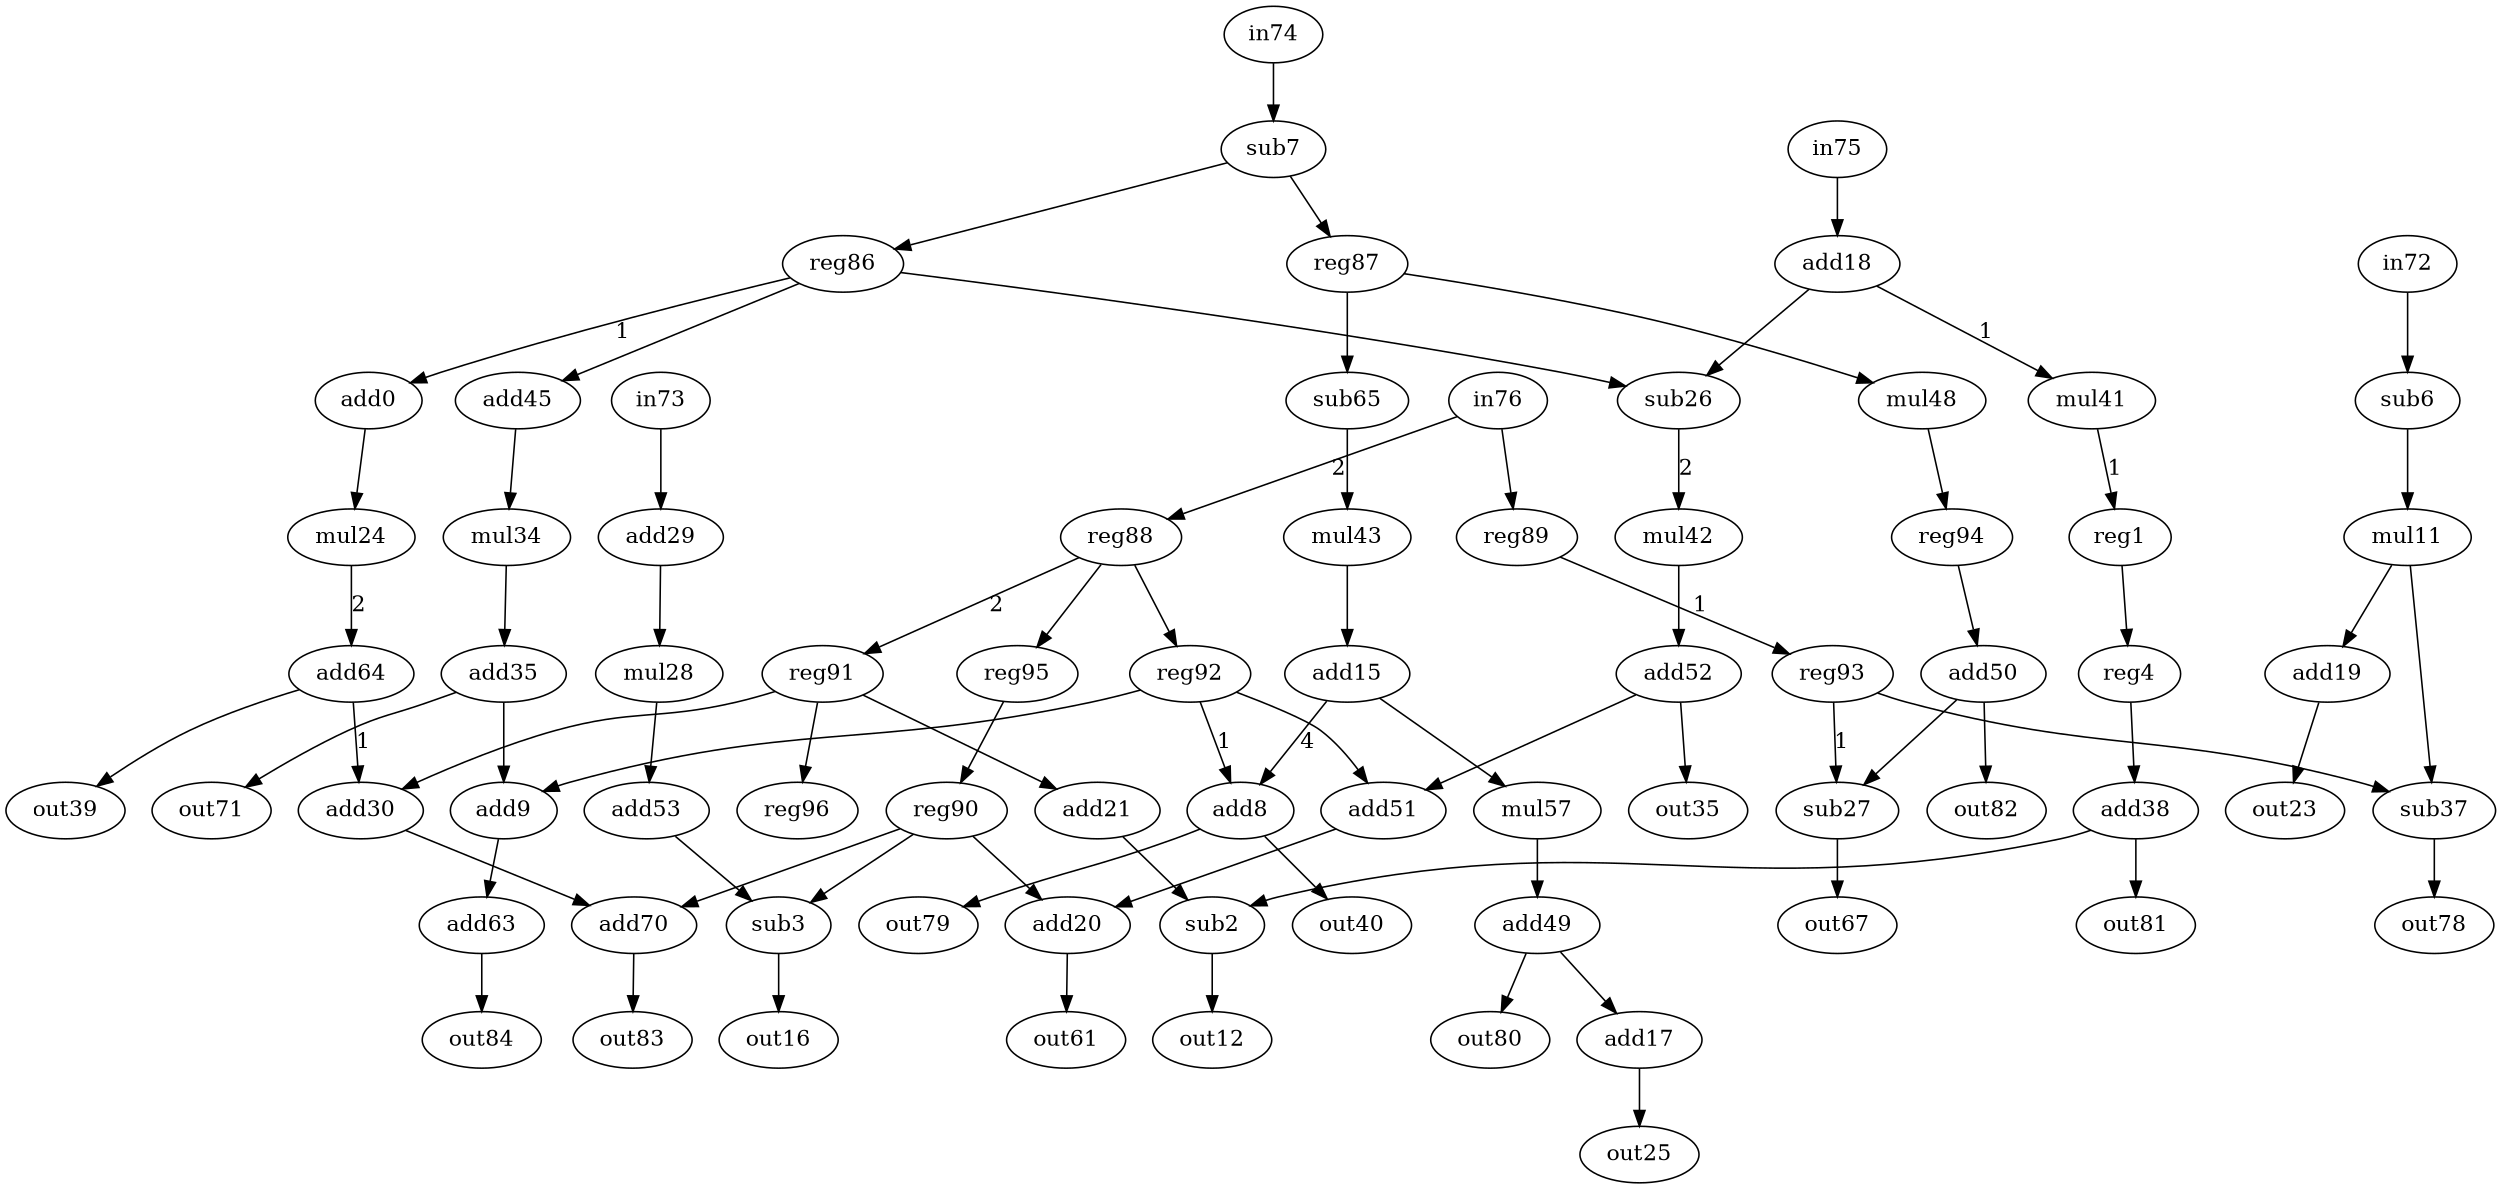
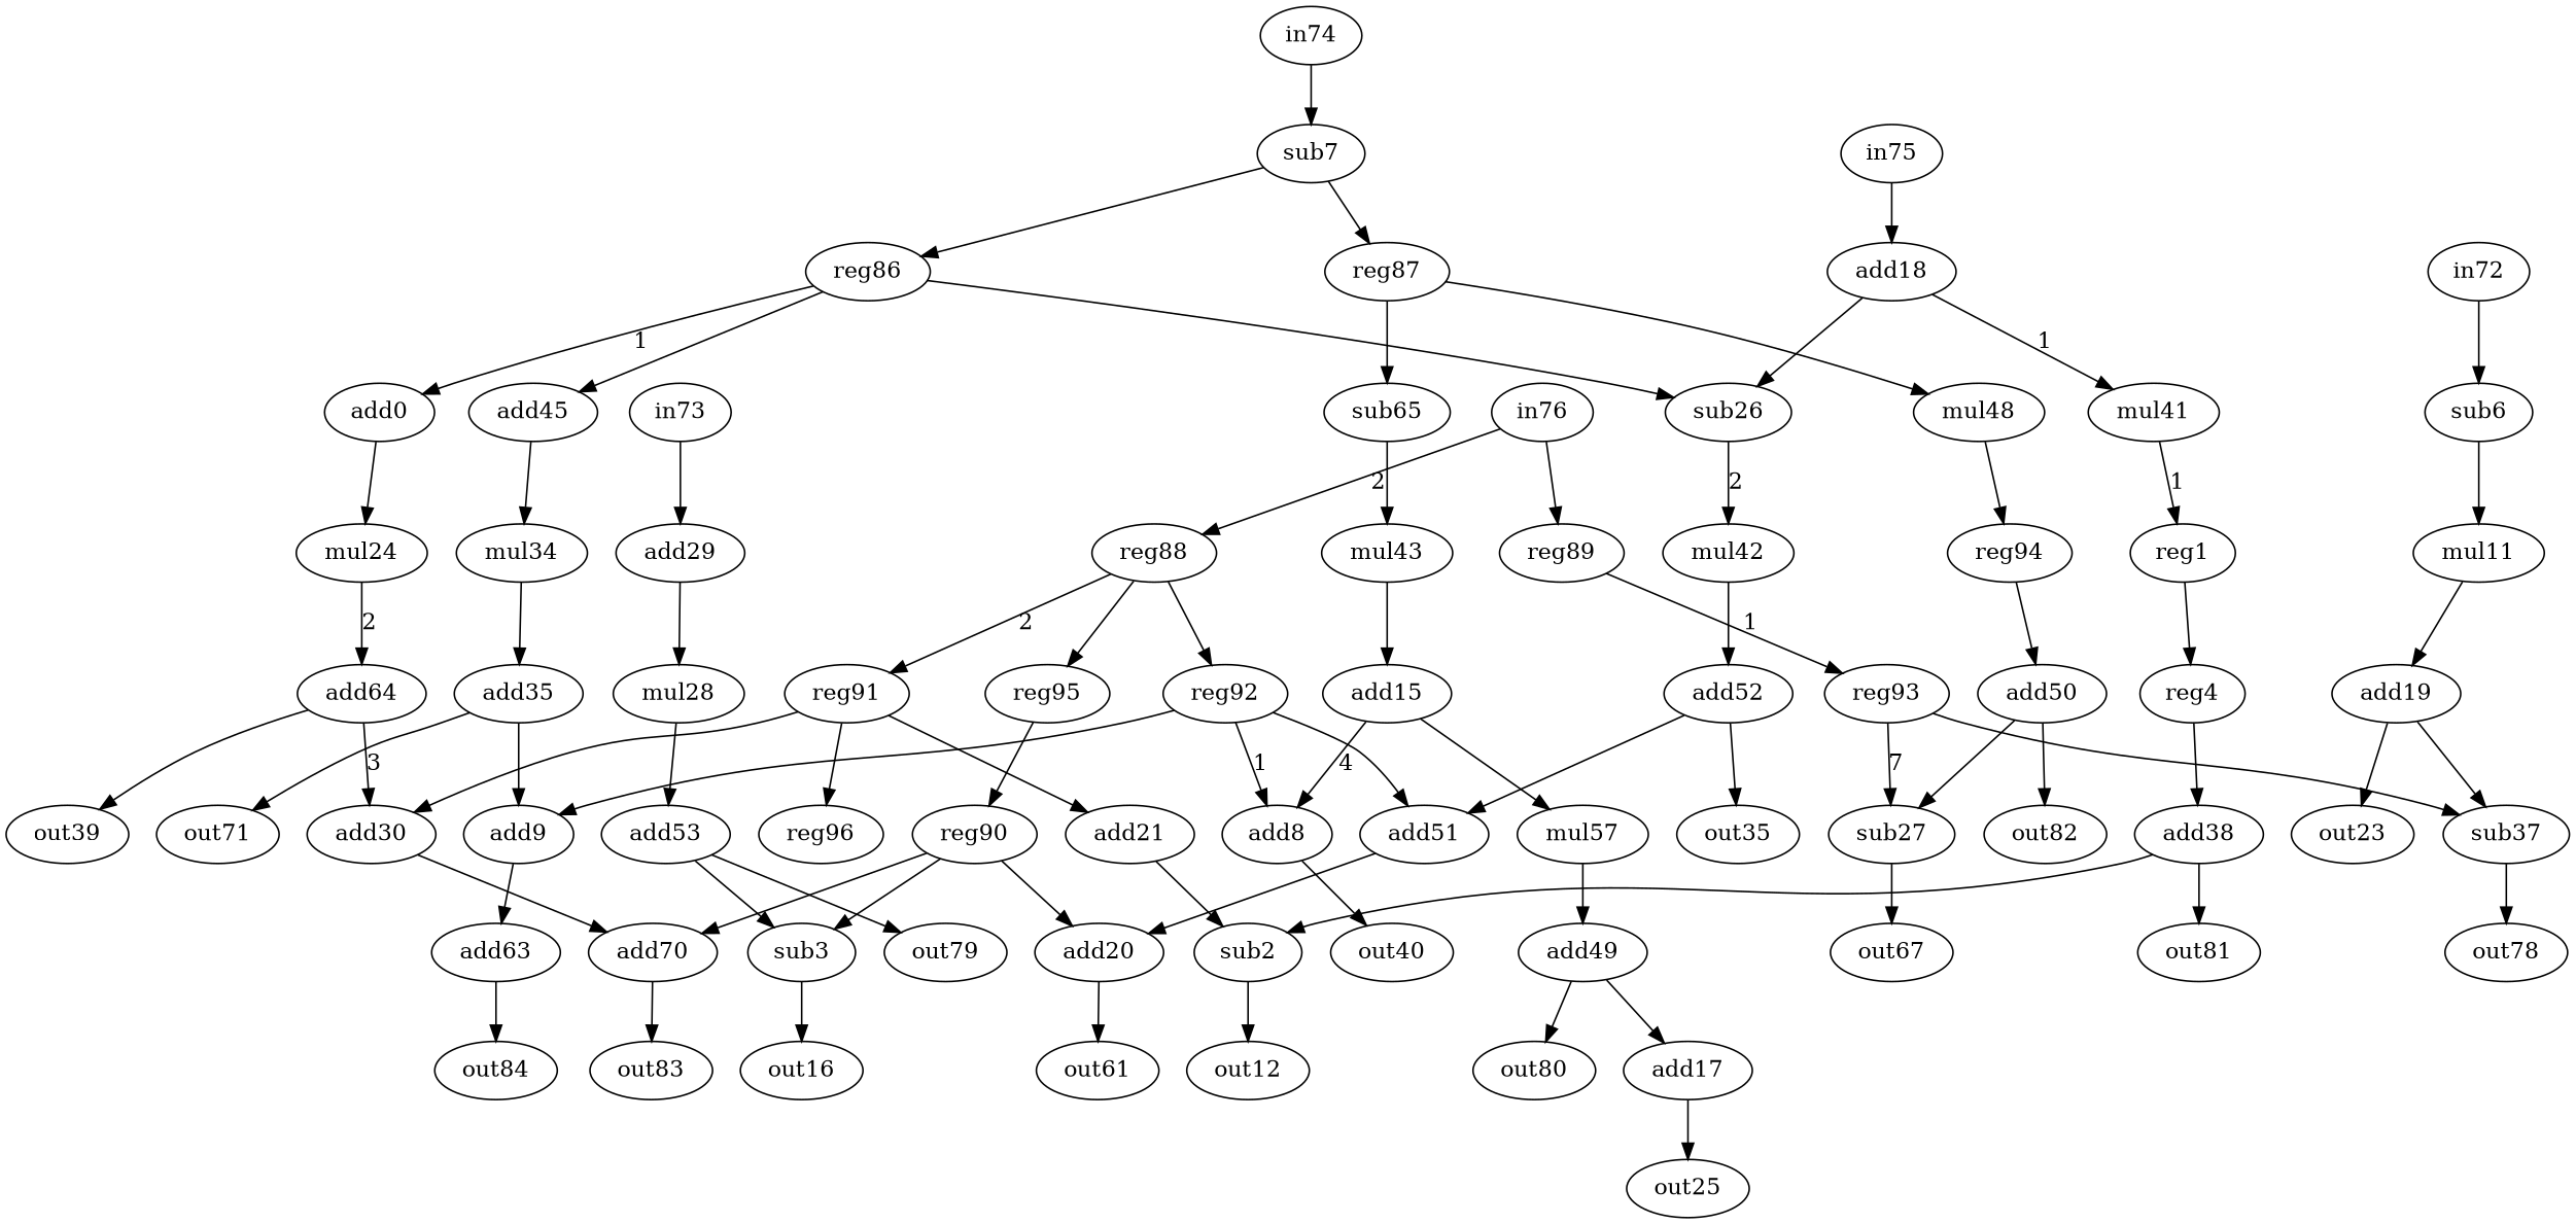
  strict digraph {
    node [alap=6 asap=6 op=out]
    edge [port=0 w=0]
    n1 [alap=3 asap=3 label=add0 op=addi value=2]
    n2 [alap=4 asap=4 label=mul24 op=muli value=2]
    n3 [alap=5 asap=5 label=add64 op=addi value=2]
    n4 [alap=3 asap=3 label=reg1 op=reg]
    n5 [alap=4 asap=4 label=reg4 op=reg]
    n6 [alap=5 asap=5 label=add38 op=addi value=2]
    n7 [label=sub2 op=sub]
    n8 [alap=7 asap=7 label=out12]
    n9 [alap=4 asap=4 label=sub3 op=sub]
    n10 [alap=5 asap=5 label=out16]
    n11 [label=out81]
    n12 [alap=1 asap=1 label=sub6 op=subi value=2]
    n13 [alap=2 asap=2 label=mul11 op=muli value=2]
    n14 [alap=3 asap=3 label=add19 op=addi value=2]
    n15 [alap=1 asap=1 label=sub7 op=subi value=2]
    n16 [alap=2 asap=2 label=reg86 op=reg]
    n17 [alap=2 asap=2 label=reg87 op=reg]
    n18 [alap=3 asap=3 label=sub26 op=sub]
    n19 [alap=3 asap=3 label=add45 op=addi value=2]
    n20 [alap=3 asap=3 label=mul48 op=muli value=2]
    n21 [alap=3 asap=3 label=sub65 op=subi value=2]
    n22 [label=add8 op=add]
    n23 [alap=7 asap=7 label=out40]
    n24 [label=add9 op=add]
    n25 [alap=7 asap=7 label=add63 op=add]
    n26 [alap=8 asap=8 label=out84]
    n27 [alap=4 asap=4 label=out23]
    n28 [alap=4 asap=4 label=sub37 op=sub]
    n29 [alap=5 asap=5 label=add15 op=addi value=2]
    n30 [label=mul57 op=muli value=2]
    n31 [alap=7 asap=7 label=add49 op=addi value=2]
    n32 [alap=8 asap=8 label=add17 op=addi value=2]
    n33 [alap=9 asap=9 label=out25]
    n34 [alap=1 asap=1 label=add18 op=addi value=2]
    n35 [alap=2 asap=2 label=mul41 op=muli value=2]
    n36 [alap=4 asap=4 label=mul42 op=muli value=2]
    n37 [alap=5 asap=5 label=out78]
    n38 [alap=7 asap=7 label=add20 op=add]
    n39 [alap=8 asap=8 label=out61]
    n40 [alap=5 asap=3 label=add21 op=addi value=2]
    n41 [label=add30 op=add]
    n42 [label=out39]
    n43 [alap=5 asap=5 label=add52 op=addi value=2]
    n44 [label=sub27 op=sub]
    n45 [alap=7 asap=7 label=out67]
    n46 [alap=2 asap=2 label=mul28 op=muli value=2]
    n47 [alap=3 asap=3 label=add53 op=addi value=2]
    n48 [alap=4 asap=4 label=out79]
    n49 [alap=1 asap=1 label=add29 op=addi value=2]
    n50 [alap=7 asap=7 label=add70 op=add]
    n51 [alap=8 asap=8 label=out83]
    n52 [alap=4 asap=4 label=mul34 op=muli value=2]
    n53 [alap=5 asap=5 label=add35 op=addi value=2]
    n54 [label=out71]
    n55 [label=add51 op=add]
    n56 [label=out35]
    n57 [alap=4 asap=4 label=mul43 op=muli value=2]
    n58 [alap=4 asap=4 label=reg94 op=reg]
    n59 [alap=5 asap=5 label=add50 op=addi value=2]
    n60 [alap=8 asap=8 label=out80]
    n61 [label=out82]
    n62 [alap=0 asap=0 label=in72 op=in]
    n63 [alap=0 asap=0 label=in73 op=in]
    n64 [alap=0 asap=0 label=in74 op=in]
    n65 [alap=0 asap=0 label=in75 op=in]
    n66 [alap=0 asap=0 label=in76 op=in]
    n67 [alap=1 asap=1 label=reg88 op=reg]
    n68 [alap=2 asap=1 label=reg89 op=reg]
    n69 [alap=4 asap=2 label=reg91 op=reg]
    n70 [alap=5 asap=2 label=reg92 op=reg]
    n71 [alap=2 asap=2 label=reg95 op=reg]
    n72 [alap=3 asap=2 label=reg93 op=reg]
    n73 [asap=3 label=reg96 op=reg]
    n74 [alap=3 asap=3 label=reg90 op=reg]
    n1 -> n2
    n2 -> n3 [label=2 w=2]
-   n3 -> n41 [label=1 w=1]
+   n3 -> n41 [label=3 w=1]
    n3 -> n42
    n4 -> n5
    n5 -> n6
    n6 -> n7 [port=1]
    n6 -> n11
    n7 -> n8
    n9 -> n10
    n12 -> n13
    n13 -> n14
    n14 -> n27
-   n13 -> n28
+   n14 -> n28
    n15 -> n16
    n15 -> n17
    n16 -> n1 [label=1 w=1]
    n16 -> n18 [port=1]
    n16 -> n19
    n17 -> n20
    n17 -> n21
    n18 -> n36 [label=2 w=2]
    n19 -> n52
    n20 -> n58
    n21 -> n57
    n22 -> n23
    n24 -> n25
    n25 -> n26
    n28 -> n37
    n29 -> n22 [label=4 w=1]
    n29 -> n30
    n30 -> n31
    n31 -> n32
    n31 -> n60
    n32 -> n33
    n34 -> n18
    n34 -> n35 [label=1 w=1]
    n35 -> n4 [label=1 w=1]
    n36 -> n43
    n38 -> n39
    n40 -> n7
    n41 -> n50
    n43 -> n55
    n43 -> n56
    n44 -> n45
    n46 -> n47
    n47 -> n9
-   n22 -> n48
+   n47 -> n48
    n49 -> n46
    n50 -> n51
    n52 -> n53
    n53 -> n24
    n53 -> n54
    n55 -> n38
    n57 -> n29
    n58 -> n59
    n59 -> n44
    n59 -> n61
    n62 -> n12
    n63 -> n49
    n64 -> n15
    n65 -> n34
    n66 -> n67 [label=2 w=2]
    n66 -> n68
    n67 -> n69 [label=2 w=2]
    n67 -> n70
    n67 -> n71
    n68 -> n72 [label=1 w=1]
    n69 -> n40
    n69 -> n41 [port=1]
    n69 -> n73
    n70 -> n22 [label=1 port=1 w=1]
    n70 -> n24 [port=1]
    n70 -> n55 [port=1]
    n71 -> n74
    n72 -> n28 [port=1]
-   n72 -> n44 [label=1 port=1 w=1]
+   n72 -> n44 [label=7 port=1 w=1]
    n74 -> n9 [port=1]
    n74 -> n38 [port=1]
    n74 -> n50 [port=1]
  }
